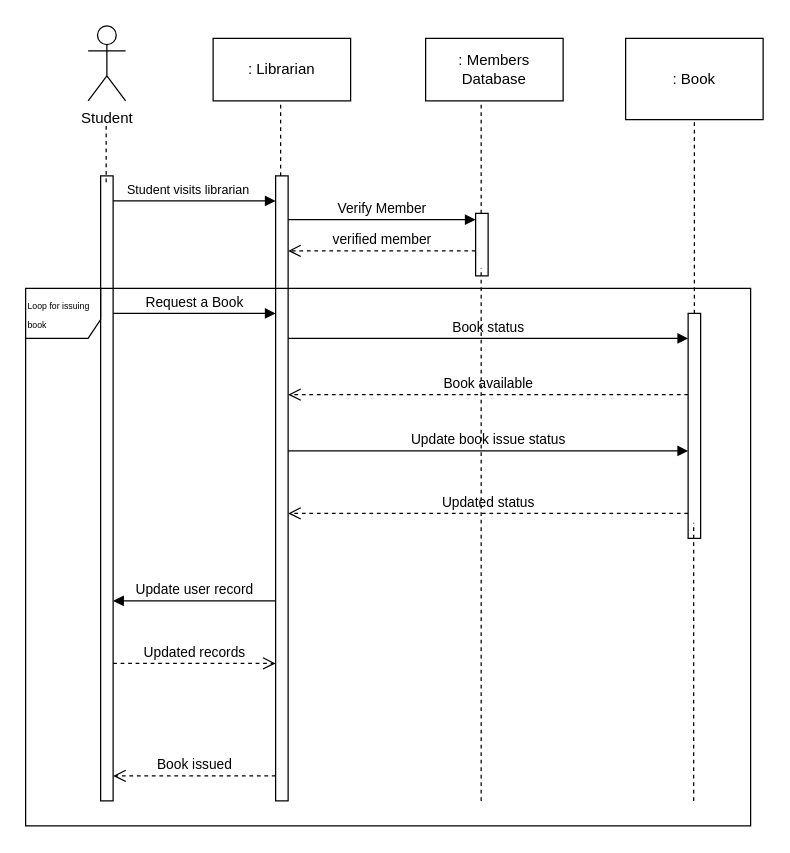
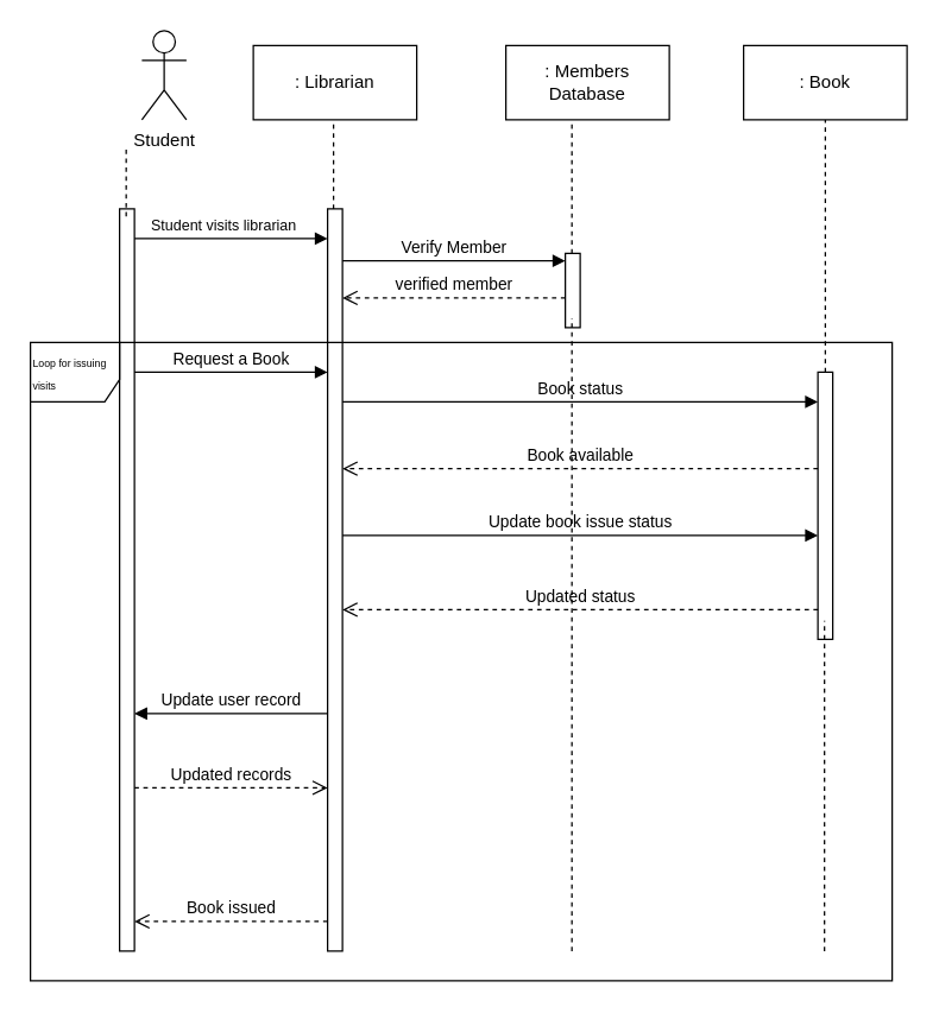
  <mxCell id="0" />
  <mxCell id="1" parent="0" />
- <mxCell id="2" value="Student" style="shape=umlActor;verticalLabelPosition=bottom;verticalAlign=top;html=1;" parent="1" vertex="1"><mxGeometry x="70" y="20" width="30" height="60" as="geometry" /></mxCell>
+ <mxCell id="2" value="Student" style="shape=umlActor;verticalLabelPosition=bottom;verticalAlign=top;html=1;" parent="1" vertex="1"><mxGeometry x="95" y="20" width="30" height="60" as="geometry" /></mxCell>
  <mxCell id="3" value="" style="html=1;points=[[0,0,0,0,5],[0,1,0,0,-5],[1,0,0,0,5],[1,1,0,0,-5]];perimeter=orthogonalPerimeter;outlineConnect=0;targetShapes=umlLifeline;portConstraint=eastwest;newEdgeStyle={&quot;curved&quot;:0,&quot;rounded&quot;:0};" parent="1" vertex="1"><mxGeometry x="80" y="140" width="10" height="500" as="geometry" /></mxCell>
  <mxCell id="4" value=": Librarian" style="html=1;whiteSpace=wrap;" parent="1" vertex="1"><mxGeometry x="170" y="30" width="110" height="50" as="geometry" /></mxCell>
  <mxCell id="5" value=": Members Database" style="html=1;whiteSpace=wrap;" parent="1" vertex="1"><mxGeometry x="340" y="30" width="110" height="50" as="geometry" /></mxCell>
- <mxCell id="6" value=": Book" style="html=1;whiteSpace=wrap;" parent="1" vertex="1"><mxGeometry x="500" y="30" width="110" height="65" as="geometry" /></mxCell>
+ <mxCell id="6" value=": Book" style="html=1;whiteSpace=wrap;" parent="1" vertex="1"><mxGeometry x="500" y="30" width="110" height="50" as="geometry" /></mxCell>
  <mxCell id="7" value="" style="html=1;points=[[0,0,0,0,5],[0,1,0,0,-5],[1,0,0,0,5],[1,1,0,0,-5]];perimeter=orthogonalPerimeter;outlineConnect=0;targetShapes=umlLifeline;portConstraint=eastwest;newEdgeStyle={&quot;curved&quot;:0,&quot;rounded&quot;:0};" parent="1" vertex="1"><mxGeometry x="220" y="140" width="10" height="500" as="geometry" /></mxCell>
  <mxCell id="8" value="Request a Book" style="html=1;verticalAlign=bottom;endArrow=block;curved=0;rounded=0;entryX=0;entryY=0;entryDx=0;entryDy=5;" parent="1" edge="1"><mxGeometry relative="1" as="geometry"><mxPoint x="90" y="250" as="sourcePoint" /><mxPoint x="220" y="250" as="targetPoint" /></mxGeometry></mxCell>
  <mxCell id="9" value="" style="html=1;points=[[0,0,0,0,5],[0,1,0,0,-5],[1,0,0,0,5],[1,1,0,0,-5]];perimeter=orthogonalPerimeter;outlineConnect=0;targetShapes=umlLifeline;portConstraint=eastwest;newEdgeStyle={&quot;curved&quot;:0,&quot;rounded&quot;:0};" parent="1" vertex="1"><mxGeometry x="380" y="170" width="10" height="50" as="geometry" /></mxCell>
  <mxCell id="10" value="Verify Member" style="html=1;verticalAlign=bottom;endArrow=block;curved=0;rounded=0;entryX=0;entryY=0;entryDx=0;entryDy=5;" parent="1" target="9" edge="1"><mxGeometry relative="1" as="geometry"><mxPoint x="230" y="175" as="sourcePoint" /></mxGeometry></mxCell>
  <mxCell id="11" value="verified member" style="html=1;verticalAlign=bottom;endArrow=open;dashed=1;endSize=8;curved=0;rounded=0;exitX=0;exitY=1;exitDx=0;exitDy=-5;" parent="1" edge="1"><mxGeometry relative="1" as="geometry"><mxPoint x="230" y="200" as="targetPoint" /><mxPoint x="380" y="200" as="sourcePoint" /></mxGeometry></mxCell>
  <mxCell id="12" value="" style="html=1;points=[[0,0,0,0,5],[0,1,0,0,-5],[1,0,0,0,5],[1,1,0,0,-5]];perimeter=orthogonalPerimeter;outlineConnect=0;targetShapes=umlLifeline;portConstraint=eastwest;newEdgeStyle={&quot;curved&quot;:0,&quot;rounded&quot;:0};" parent="1" vertex="1"><mxGeometry x="550" y="250" width="10" height="180" as="geometry" /></mxCell>
  <mxCell id="13" value="Book status" style="html=1;verticalAlign=bottom;endArrow=block;curved=0;rounded=0;entryX=0;entryY=0;entryDx=0;entryDy=5;" parent="1" edge="1"><mxGeometry relative="1" as="geometry"><mxPoint x="230" y="270" as="sourcePoint" /><mxPoint x="550" y="270" as="targetPoint" /><Array as="points"><mxPoint x="290" y="270" /></Array></mxGeometry></mxCell>
  <mxCell id="14" value="Book available" style="html=1;verticalAlign=bottom;endArrow=open;dashed=1;endSize=8;curved=0;rounded=0;" parent="1" source="12" edge="1"><mxGeometry relative="1" as="geometry"><mxPoint x="230" y="315" as="targetPoint" /></mxGeometry></mxCell>
  <mxCell id="15" value="Update book issue status" style="html=1;verticalAlign=bottom;endArrow=block;curved=0;rounded=0;entryX=0;entryY=0;entryDx=0;entryDy=5;" parent="1" edge="1"><mxGeometry relative="1" as="geometry"><mxPoint x="230" y="360" as="sourcePoint" /><mxPoint x="550" y="360" as="targetPoint" /></mxGeometry></mxCell>
  <mxCell id="16" value="Updated status" style="html=1;verticalAlign=bottom;endArrow=open;dashed=1;endSize=8;curved=0;rounded=0;" parent="1" edge="1"><mxGeometry relative="1" as="geometry"><mxPoint x="230" y="410" as="targetPoint" /><mxPoint x="550" y="410" as="sourcePoint" /></mxGeometry></mxCell>
  <mxCell id="17" value="Update user record" style="html=1;verticalAlign=bottom;endArrow=block;curved=0;rounded=0;" parent="1" edge="1"><mxGeometry x="0.002" relative="1" as="geometry"><mxPoint x="220" y="480" as="sourcePoint" /><mxPoint x="90" y="480" as="targetPoint" /><mxPoint as="offset" /></mxGeometry></mxCell>
  <mxCell id="18" value="Updated records" style="html=1;verticalAlign=bottom;endArrow=open;dashed=1;endSize=8;curved=0;rounded=0;" parent="1" edge="1"><mxGeometry relative="1" as="geometry"><mxPoint x="220" y="530" as="targetPoint" /><mxPoint x="90" y="530" as="sourcePoint" /></mxGeometry></mxCell>
  <mxCell id="19" value="Book issued" style="html=1;verticalAlign=bottom;endArrow=open;dashed=1;endSize=8;curved=0;rounded=0;" parent="1" source="7" edge="1"><mxGeometry relative="1" as="geometry"><mxPoint x="170" y="620" as="sourcePoint" /><mxPoint x="90" y="620" as="targetPoint" /></mxGeometry></mxCell>
  <mxCell id="20" value="&lt;font style=&quot;font-size: 10px;&quot;&gt;Student visits librarian&lt;/font&gt;" style="html=1;verticalAlign=bottom;endArrow=block;curved=0;rounded=0;" parent="1" target="7" edge="1"><mxGeometry x="-0.077" width="80" relative="1" as="geometry"><mxPoint x="90" y="160" as="sourcePoint" /><mxPoint x="170" y="160" as="targetPoint" /><mxPoint as="offset" /></mxGeometry></mxCell>
  <mxCell id="21" value="" style="endArrow=none;dashed=1;html=1;rounded=0;exitX=1;exitY=0;exitDx=0;exitDy=5;exitPerimeter=0;" parent="1" edge="1"><mxGeometry width="50" height="50" relative="1" as="geometry"><mxPoint x="84.44" y="145" as="sourcePoint" /><mxPoint x="84.44" y="100" as="targetPoint" /></mxGeometry></mxCell>
  <mxCell id="22" value="" style="endArrow=none;dashed=1;html=1;rounded=0;" parent="1" edge="1"><mxGeometry width="50" height="50" relative="1" as="geometry"><mxPoint x="224" y="140" as="sourcePoint" /><mxPoint x="224" y="80" as="targetPoint" /></mxGeometry></mxCell>
  <mxCell id="23" value="" style="endArrow=none;dashed=1;html=1;rounded=0;" parent="1" source="9" edge="1"><mxGeometry width="50" height="50" relative="1" as="geometry"><mxPoint x="384.44" y="160" as="sourcePoint" /><mxPoint x="384.44" y="80" as="targetPoint" /></mxGeometry></mxCell>
  <mxCell id="24" value="" style="endArrow=none;dashed=1;html=1;rounded=0;entryX=1;entryY=1;entryDx=0;entryDy=-5;entryPerimeter=0;" parent="1" edge="1"><mxGeometry width="50" height="50" relative="1" as="geometry"><mxPoint x="384.44" y="639.998" as="sourcePoint" /><mxPoint x="384.44" y="213.7" as="targetPoint" /></mxGeometry></mxCell>
  <mxCell id="25" value="" style="endArrow=none;dashed=1;html=1;rounded=0;entryX=0.5;entryY=1;entryDx=0;entryDy=0;" parent="1" source="12" target="6" edge="1"><mxGeometry width="50" height="50" relative="1" as="geometry"><mxPoint x="290" y="280" as="sourcePoint" /><mxPoint x="340" y="230" as="targetPoint" /></mxGeometry></mxCell>
  <mxCell id="26" value="" style="endArrow=none;dashed=1;html=1;rounded=0;" parent="1" edge="1"><mxGeometry width="50" height="50" relative="1" as="geometry"><mxPoint x="554.44" y="639.995" as="sourcePoint" /><mxPoint x="554.44" y="417.4" as="targetPoint" /></mxGeometry></mxCell>
- <mxCell id="27" value="&lt;font style=&quot;font-size: 7px;&quot;&gt;Loop for issuing book&lt;/font&gt;" style="shape=umlFrame;whiteSpace=wrap;html=1;pointerEvents=0;align=left;width=60;height=40;" parent="1" vertex="1"><mxGeometry x="20" y="230" width="580" height="430" as="geometry" /></mxCell>
+ <mxCell id="27" value="&lt;font style=&quot;font-size: 7px;&quot;&gt;Loop for issuing visits&lt;/font&gt;" style="shape=umlFrame;whiteSpace=wrap;html=1;pointerEvents=0;align=left;width=60;height=40;" parent="1" vertex="1"><mxGeometry x="20" y="230" width="580" height="430" as="geometry" /></mxCell>
